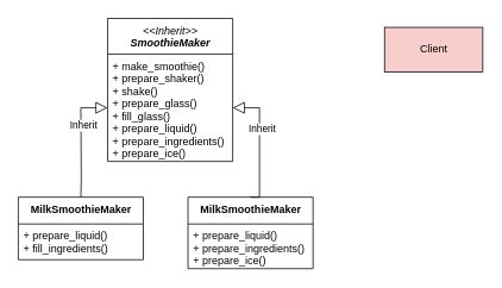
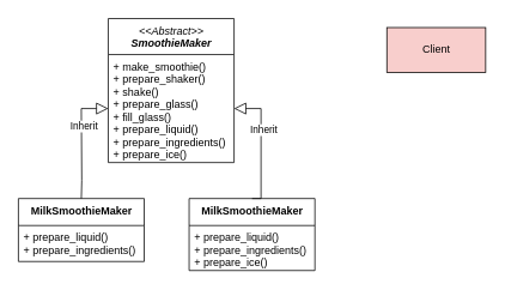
  <mxCell id="0" />
  <mxCell id="1" parent="0" />
- <mxCell id="2" value="&amp;lt;&amp;lt;Inherit&amp;gt;&amp;gt;&lt;br&gt;&lt;b&gt;SmoothieMaker&lt;/b&gt;" style="swimlane;fontStyle=2;align=center;verticalAlign=top;childLayout=stackLayout;horizontal=1;startSize=40;horizontalStack=0;resizeParent=1;resizeParentMax=0;resizeLast=0;collapsible=1;marginBottom=0;html=1;" vertex="1" parent="1"><mxGeometry x="120" y="20" width="140" height="160" as="geometry" /></mxCell>
+ <mxCell id="2" value="&amp;lt;&amp;lt;Abstract&amp;gt;&amp;gt;&lt;br&gt;&lt;b&gt;SmoothieMaker&lt;/b&gt;" style="swimlane;fontStyle=2;align=center;verticalAlign=top;childLayout=stackLayout;horizontal=1;startSize=40;horizontalStack=0;resizeParent=1;resizeParentMax=0;resizeLast=0;collapsible=1;marginBottom=0;html=1;" vertex="1" parent="1"><mxGeometry x="120" y="20" width="140" height="160" as="geometry" /></mxCell>
  <mxCell id="3" value="+ make_smoothie()&#10;+ prepare_shaker()&#10;+ shake()&#10;+ prepare_glass()&#10;+ fill_glass()&#10;+ prepare_liquid()&#10;+ prepare_ingredients()&#10;+ prepare_ice()" style="text;strokeColor=none;fillColor=none;align=left;verticalAlign=top;spacingLeft=4;spacingRight=4;overflow=hidden;rotatable=0;points=[[0,0.5],[1,0.5]];portConstraint=eastwest;" vertex="1" parent="2"><mxGeometry y="40" width="140" height="120" as="geometry" /></mxCell>
  <mxCell id="4" value="&lt;b style=&quot;font-style: normal&quot;&gt;MilkSmoothieMaker&lt;/b&gt;" style="swimlane;fontStyle=2;align=center;verticalAlign=top;childLayout=stackLayout;horizontal=1;startSize=30;horizontalStack=0;resizeParent=1;resizeParentMax=0;resizeLast=0;collapsible=1;marginBottom=0;html=1;" vertex="1" parent="1"><mxGeometry x="20" y="220" width="140" height="70" as="geometry" /></mxCell>
- <mxCell id="5" value="+ prepare_liquid()&#10;+ fill_ingredients()" style="text;strokeColor=none;fillColor=none;align=left;verticalAlign=top;spacingLeft=4;spacingRight=4;overflow=hidden;rotatable=0;points=[[0,0.5],[1,0.5]];portConstraint=eastwest;" vertex="1" parent="4"><mxGeometry y="30" width="140" height="40" as="geometry" /></mxCell>
+ <mxCell id="5" value="+ prepare_liquid()&#10;+ prepare_ingredients()" style="text;strokeColor=none;fillColor=none;align=left;verticalAlign=top;spacingLeft=4;spacingRight=4;overflow=hidden;rotatable=0;points=[[0,0.5],[1,0.5]];portConstraint=eastwest;" vertex="1" parent="4"><mxGeometry y="30" width="140" height="40" as="geometry" /></mxCell>
  <mxCell id="6" value="&lt;b style=&quot;font-style: normal&quot;&gt;MilkSmoothieMaker&lt;/b&gt;" style="swimlane;fontStyle=2;align=center;verticalAlign=top;childLayout=stackLayout;horizontal=1;startSize=30;horizontalStack=0;resizeParent=1;resizeParentMax=0;resizeLast=0;collapsible=1;marginBottom=0;html=1;" vertex="1" parent="1"><mxGeometry x="210" y="220" width="140" height="80" as="geometry" /></mxCell>
  <mxCell id="7" value="+ prepare_liquid()&#10;+ prepare_ingredients()&#10;+ prepare_ice()" style="text;strokeColor=none;fillColor=none;align=left;verticalAlign=top;spacingLeft=4;spacingRight=4;overflow=hidden;rotatable=0;points=[[0,0.5],[1,0.5]];portConstraint=eastwest;" vertex="1" parent="6"><mxGeometry y="30" width="140" height="50" as="geometry" /></mxCell>
  <mxCell id="8" style="edgeStyle=orthogonalEdgeStyle;rounded=0;orthogonalLoop=1;jettySize=auto;html=1;entryX=0;entryY=0.5;entryDx=0;entryDy=0;endSize=11;startSize=11;endArrow=block;endFill=0;" edge="1" parent="1" target="3"><mxGeometry relative="1" as="geometry"><mxPoint x="90" y="220" as="sourcePoint" /><mxPoint x="200" y="390" as="targetPoint" /></mxGeometry></mxCell>
  <mxCell id="9" value="Inherit" style="edgeLabel;html=1;align=center;verticalAlign=middle;resizable=0;points=[];fontColor=#000000;" vertex="1" connectable="0" parent="8"><mxGeometry x="0.241" y="-2" relative="1" as="geometry"><mxPoint as="offset" /></mxGeometry></mxCell>
  <mxCell id="10" style="edgeStyle=orthogonalEdgeStyle;rounded=0;orthogonalLoop=1;jettySize=auto;html=1;entryX=1;entryY=0.5;entryDx=0;entryDy=0;endSize=11;startSize=11;endArrow=block;endFill=0;exitX=0.5;exitY=0;exitDx=0;exitDy=0;" edge="1" parent="1" source="6" target="3"><mxGeometry relative="1" as="geometry"><mxPoint x="424" y="180" as="sourcePoint" /><mxPoint x="454" y="80" as="targetPoint" /><Array as="points"><mxPoint x="290" y="220" /><mxPoint x="290" y="120" /></Array></mxGeometry></mxCell>
  <mxCell id="11" value="Inherit" style="edgeLabel;html=1;align=center;verticalAlign=middle;resizable=0;points=[];fontColor=#000000;" vertex="1" connectable="0" parent="10"><mxGeometry x="0.241" y="-2" relative="1" as="geometry"><mxPoint as="offset" /></mxGeometry></mxCell>
  <mxCell id="12" value="Client" style="html=1;fontColor=#000000;fillColor=#f8cecc;" vertex="1" parent="1"><mxGeometry x="430" y="30" width="110" height="50" as="geometry" /></mxCell>
